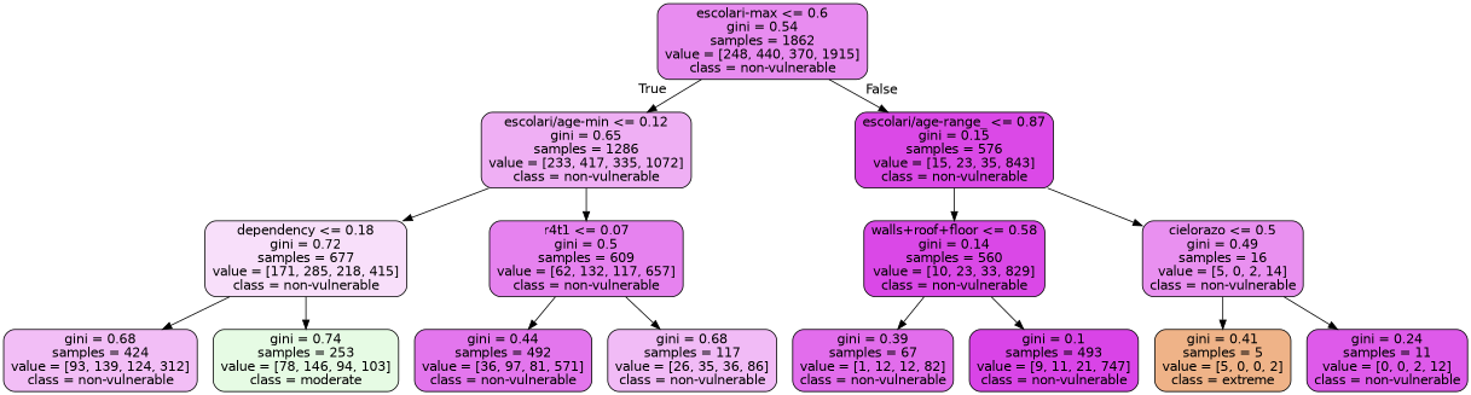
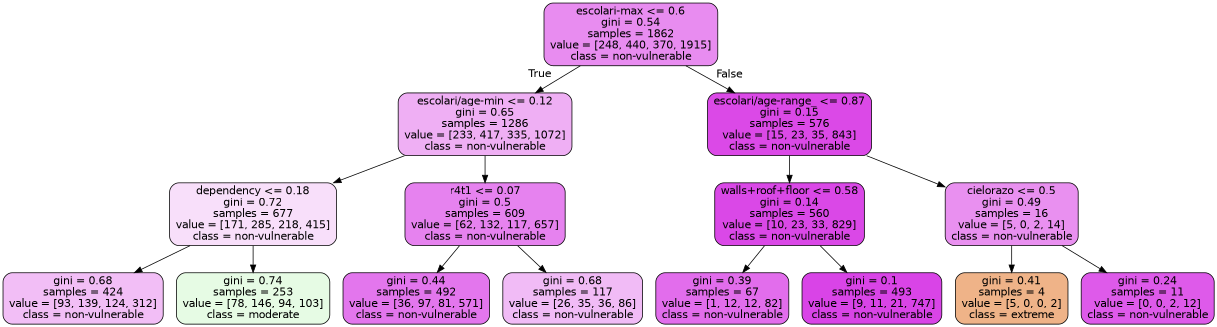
  digraph {
    node [color=black fontname=helvetica shape=box style="filled, rounded"]
    edge [fontname=helvetica]
    n1 [fillcolor="#d739e594" label="escolari-max <= 0.6\ngini = 0.54\nsamples = 1862\nvalue = [248, 440, 370, 1915]\nclass = non-vulnerable"]
    n2 [fillcolor="#d739e566" label="escolari/age-min <= 0.12\ngini = 0.65\nsamples = 1286\nvalue = [233, 417, 335, 1072]\nclass = non-vulnerable"]
    n3 [fillcolor="#d739e5ea" label="escolari/age-range_ <= 0.87\ngini = 0.15\nsamples = 576\nvalue = [15, 23, 35, 843]\nclass = non-vulnerable"]
    n4 [fillcolor="#d739e529" label="dependency <= 0.18\ngini = 0.72\nsamples = 677\nvalue = [171, 285, 218, 415]\nclass = non-vulnerable"]
    n5 [fillcolor="#d739e5a0" label="r4t1 <= 0.07\ngini = 0.5\nsamples = 609\nvalue = [62, 132, 117, 657]\nclass = non-vulnerable"]
    n6 [fillcolor="#d739e553" label="gini = 0.68\nsamples = 424\nvalue = [93, 139, 124, 312]\nclass = non-vulnerable"]
    n7 [fillcolor="#47e53922" label="gini = 0.74\nsamples = 253\nvalue = [78, 146, 94, 103]\nclass = moderate"]
    n8 [fillcolor="#d739e5b0" label="gini = 0.44\nsamples = 492\nvalue = [36, 97, 81, 571]\nclass = non-vulnerable"]
    n9 [fillcolor="#d739e557" label="gini = 0.68\nsamples = 117\nvalue = [26, 35, 36, 86]\nclass = non-vulnerable"]
    n10 [fillcolor="#d739e5eb" label="walls+roof+floor <= 0.58\ngini = 0.14\nsamples = 560\nvalue = [10, 23, 33, 829]\nclass = non-vulnerable"]
    n11 [fillcolor="#d739e58f" label="cielorazo <= 0.5\ngini = 0.49\nsamples = 16\nvalue = [5, 0, 2, 14]\nclass = non-vulnerable"]
    n12 [fillcolor="#d739e5bc" label="gini = 0.39\nsamples = 67\nvalue = [1, 12, 12, 82]\nclass = non-vulnerable"]
    n13 [fillcolor="#d739e5f1" label="gini = 0.1\nsamples = 493\nvalue = [9, 11, 21, 747]\nclass = non-vulnerable"]
-   n14 [fillcolor="#e5813999" label="gini = 0.41\nsamples = 5\nvalue = [5, 0, 0, 2]\nclass = extreme"]
+   n14 [fillcolor="#e5813999" label="gini = 0.41\nsamples = 4\nvalue = [5, 0, 0, 2]\nclass = extreme"]
    n15 [fillcolor="#d739e5d4" label="gini = 0.24\nsamples = 11\nvalue = [0, 0, 2, 12]\nclass = non-vulnerable"]
    n1 -> n2 [headlabel=True labelangle=45 labeldistance=2.5]
    n1 -> n3 [headlabel=False labelangle=-45 labeldistance=2.5]
    n2 -> n4
    n2 -> n5
    n3 -> n10
    n3 -> n11
    n4 -> n6
    n4 -> n7
    n5 -> n8
    n5 -> n9
    n10 -> n12
    n10 -> n13
    n11 -> n14
    n11 -> n15
  }
